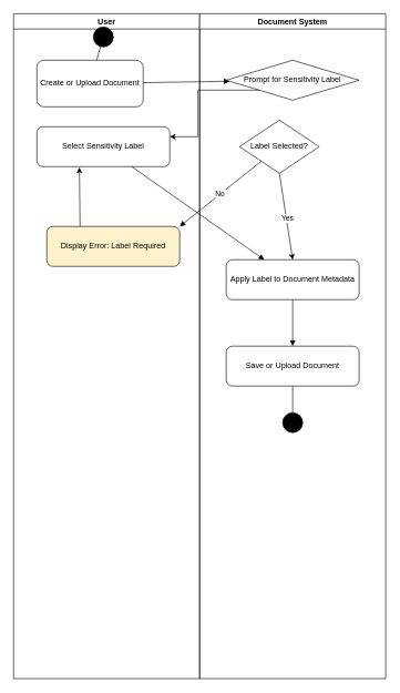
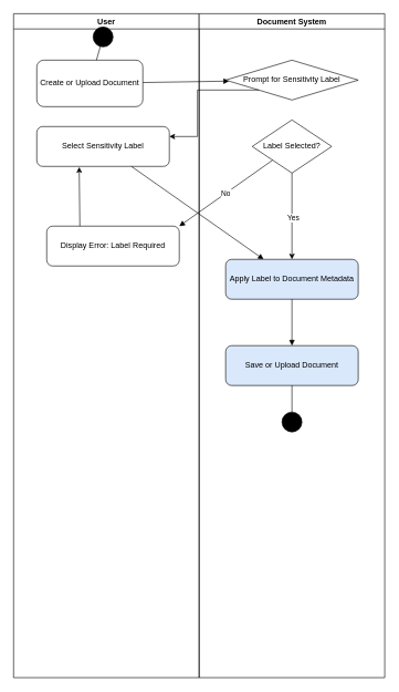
  <mxCell id="0" />
  <mxCell id="1" parent="0" />
  <mxCell id="2" value="User" style="swimlane" parent="1" vertex="1"><mxGeometry width="280" height="1000" as="geometry" x="20" y="20" /></mxCell>
  <mxCell id="3" value="" style="ellipse;whiteSpace=wrap;html=1;aspect=fixed;fillColor=#000000;" parent="2" vertex="1"><mxGeometry x="120" y="20" width="30" height="30" as="geometry" /></mxCell>
  <mxCell id="4" value="Create or Upload Document" style="rounded=1;whiteSpace=wrap;html=1;" parent="2" vertex="1"><mxGeometry x="35" y="70" width="160" height="70" as="geometry" /></mxCell>
  <mxCell id="5" value="Select Sensitivity Label" style="rounded=1;whiteSpace=wrap;html=1;" parent="2" vertex="1"><mxGeometry x="35" y="170" width="200" height="60" as="geometry" /></mxCell>
  <mxCell id="6" style="endArrow=none;" parent="2" source="3" target="4" edge="1"><mxGeometry relative="1" as="geometry" /></mxCell>
  <mxCell id="7" style="endArrow=block;" parent="2" source="4" target="12" edge="1"><mxGeometry relative="1" as="geometry" /></mxCell>
  <mxCell id="8" style="endArrow=block;" parent="2" source="5" target="14" edge="1"><mxGeometry relative="1" as="geometry" /></mxCell>
- <mxCell id="9" value="Display Error: Label Required" style="rounded=1;whiteSpace=wrap;html=1;fillColor=#fff2cc;" parent="2" vertex="1"><mxGeometry x="50" y="320" width="200" height="60" as="geometry" /></mxCell>
+ <mxCell id="9" value="Display Error: Label Required" style="rounded=1;whiteSpace=wrap;html=1;" parent="2" vertex="1"><mxGeometry x="50" y="320" width="200" height="60" as="geometry" /></mxCell>
  <mxCell id="10" value="" style="endArrow=classic;html=1;rounded=0;entryX=0.32;entryY=1.017;entryDx=0;entryDy=0;entryPerimeter=0;exitX=0.25;exitY=0;exitDx=0;exitDy=0;" edge="1" parent="2" source="9" target="5"><mxGeometry width="50" height="50" relative="1" as="geometry"><mxPoint x="127" y="310" as="sourcePoint" /><mxPoint x="450" y="360" as="targetPoint" /></mxGeometry></mxCell>
  <mxCell id="11" value="Document System" style="swimlane" parent="1" vertex="1"><mxGeometry x="300" width="280" height="1000" as="geometry" y="20" /></mxCell>
  <mxCell id="12" value="Prompt for Sensitivity Label" style="rhombus;whiteSpace=wrap;html=1;" parent="11" vertex="1"><mxGeometry x="40" y="70" width="200" height="60" as="geometry" /></mxCell>
- <mxCell id="13" value="Label Selected?" style="rhombus;whiteSpace=wrap;html=1;" parent="11" vertex="1"><mxGeometry x="60" y="160" width="120" height="80" as="geometry" /></mxCell>
- <mxCell id="14" value="Apply Label to Document Metadata" style="rounded=1;whiteSpace=wrap;html=1;" parent="11" vertex="1"><mxGeometry x="40" y="370" width="200" height="60" as="geometry" /></mxCell>
- <mxCell id="15" value="Save or Upload Document" style="rounded=1;whiteSpace=wrap;html=1;" parent="11" vertex="1"><mxGeometry x="40" y="500" width="200" height="60" as="geometry" /></mxCell>
+ <mxCell id="13" value="Label Selected?" style="rhombus;whiteSpace=wrap;html=1;" parent="11" vertex="1"><mxGeometry x="80" y="160" width="120" height="80" as="geometry" /></mxCell>
+ <mxCell id="14" value="Apply Label to Document Metadata" style="rounded=1;whiteSpace=wrap;html=1;fillColor=#dae8fc;" parent="11" vertex="1"><mxGeometry x="40" y="370" width="200" height="60" as="geometry" /></mxCell>
+ <mxCell id="15" value="Save or Upload Document" style="rounded=1;whiteSpace=wrap;html=1;fillColor=#dae8fc;" parent="11" vertex="1"><mxGeometry x="40" y="500" width="200" height="60" as="geometry" /></mxCell>
  <mxCell id="16" value="" style="ellipse;whiteSpace=wrap;html=1;aspect=fixed;fillColor=#000000;" parent="11" vertex="1"><mxGeometry x="125" y="600" width="30" height="30" as="geometry" /></mxCell>
  <mxCell id="17" style="endArrow=block;" parent="11" source="14" target="15" edge="1"><mxGeometry relative="1" as="geometry" /></mxCell>
  <mxCell id="18" style="endArrow=none;" parent="11" source="15" target="16" edge="1"><mxGeometry relative="1" as="geometry" /></mxCell>
  <mxCell id="19" value="" style="endArrow=classic;html=1;rounded=0;exitX=0.5;exitY=1;exitDx=0;exitDy=0;entryX=0.5;entryY=0;entryDx=0;entryDy=0;" edge="1" parent="11" source="13" target="14"><mxGeometry width="50" height="50" relative="1" as="geometry"><mxPoint x="120" y="410" as="sourcePoint" /><mxPoint x="170" y="360" as="targetPoint" /></mxGeometry></mxCell>
  <mxCell id="20" value="Yes" style="edgeLabel;html=1;align=center;verticalAlign=middle;resizable=0;points=[];" vertex="1" connectable="0" parent="19"><mxGeometry x="0.031" y="1" relative="1" as="geometry"><mxPoint as="offset" /></mxGeometry></mxCell>
  <mxCell id="21" style="edgeStyle=orthogonalEdgeStyle;rounded=0;orthogonalLoop=1;jettySize=auto;html=1;exitX=0;exitY=1;exitDx=0;exitDy=0;entryX=1;entryY=0.25;entryDx=0;entryDy=0;" edge="1" parent="1" source="12" target="5"><mxGeometry relative="1" as="geometry" /></mxCell>
  <mxCell id="22" value="No" style="endArrow=block;entryX=1;entryY=0;entryDx=0;entryDy=0;" parent="1" source="13" target="9" edge="1"><mxGeometry relative="1" as="geometry" /></mxCell>
